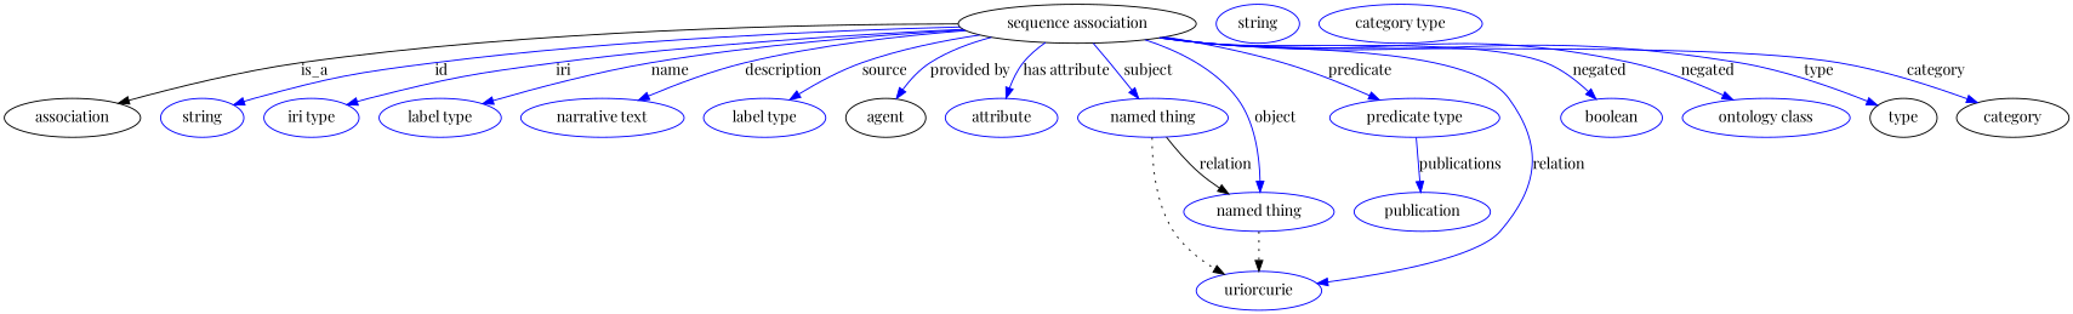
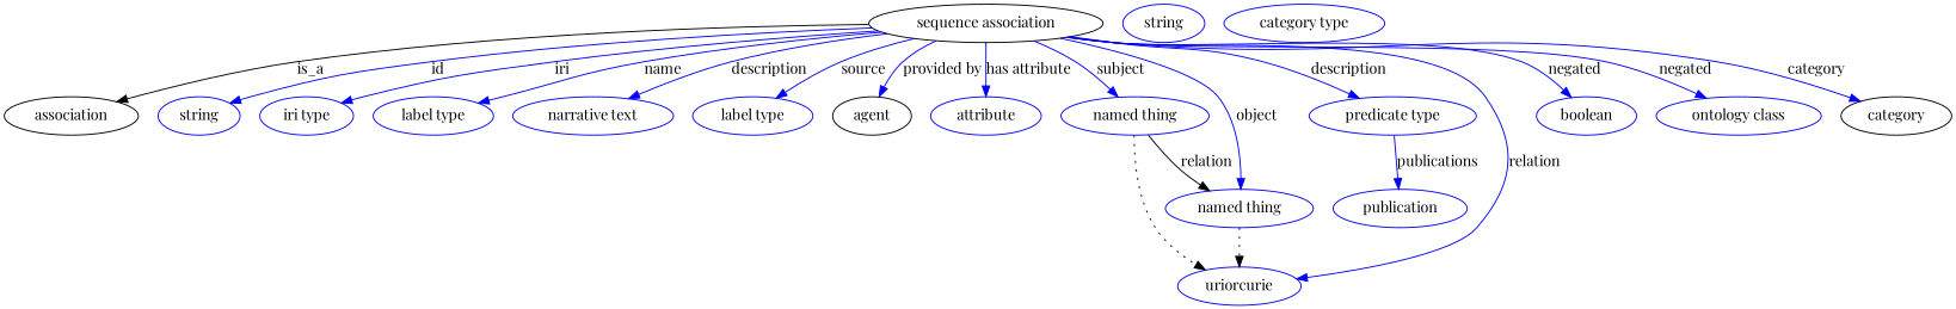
  digraph {
    fontname="Playfair Display"
    node [fontname="Playfair Display" color=blue]
    edge [fontname="Playfair Display" color=blue style=solid]
    n1 [height=0.5 label="sequence association" width=3.0511 color=""]
    association [height=0.5 width=1.7512 color=""]
    n3 [height=0.5 label=string width=1.0652]
    n4 [height=0.5 label="iri type" width=1.2277]
    n5 [height=0.5 label="label type" width=1.5707]
    n6 [height=0.5 label="narrative text" width=2.0943]
    n7 [height=0.5 label="label type" width=1.5707]
    n8 [color=black height=0.5 label=agent width=1.0291]
    n9 [height=0.5 label=attribute width=1.4443]
    n10 [height=0.5 label="named thing" width=1.9318]
    n11 [height=0.5 label="predicate type" width=2.1845]
    n12 [height=0.5 label="named thing" width=1.9318]
    n13 [height=0.5 label=uriorcurie width=1.6068]
    n14 [height=0.5 label=boolean width=1.2999]
    n15 [height=0.5 label="ontology class" width=2.1484]
-   type [height=0.5 width=0.86659 color=""]
    category [height=0.5 width=1.4443 color=""]
    n18 [height=0.5 label=publication width=1.7512]
    n19 [height=0.5 label=string width=1.0652]
    n20 [height=0.5 label="category type" width=2.0943]
    n1 -> association [label=is_a color="" style=""]
    n1 -> n3 [label=id]
    n1 -> n4 [label=iri]
    n1 -> n5 [label=name]
    n1 -> n6 [label=description]
    n1 -> n7 [label=source]
    n1 -> n8 [label="provided by"]
    n1 -> n9 [label="has attribute"]
    n1 -> n10 [label=subject]
-   n1 -> n11 [label=predicate]
+   n1 -> n11 [label=description]
    n1 -> n12 [label=object]
    n1 -> n13 [label=relation]
    n1 -> n14 [label=negated]
    n1 -> n15 [label=negated]
-   n1 -> type [label=type]
    n1 -> category [label=category]
    n10 -> n12 [label=relation color="" style=""]
    n10 -> n13 [style=dotted color=""]
    n11 -> n18 [label=publications]
    n12 -> n13 [style=dotted color=""]
  }
